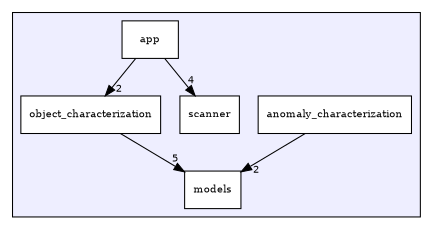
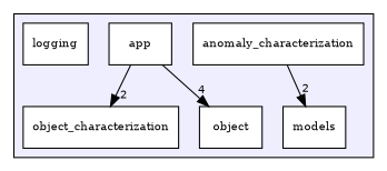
  digraph {
    compound=true
    fontname="DejaVu Serif"
    node [color=black fillcolor=white fontname="DejaVu Serif" fontsize=10 shape=box style=filled]
    edge [fontname="DejaVu Serif" headlabel=2 labeldistance=1.5 labelfontname=Helvetica labelfontsize=10]
    n1 [label=anomaly_characterization]
    n2 [label=app]
+   n3 [label=logging]
    n4 [label=models]
    n5 [label=object_characterization]
-   n6 [label=scanner]
+   n6 [label=object]
    subgraph cluster_1 {
      bgcolor="#eeeeff"
      pencolor=black
      n1
      n2
+     n3
      n4
      n5
      n6
    }
    n1 -> n4
    n2 -> n5
    n2 -> n6 [headlabel=4]
-   n5 -> n4 [headlabel=5]
  }
